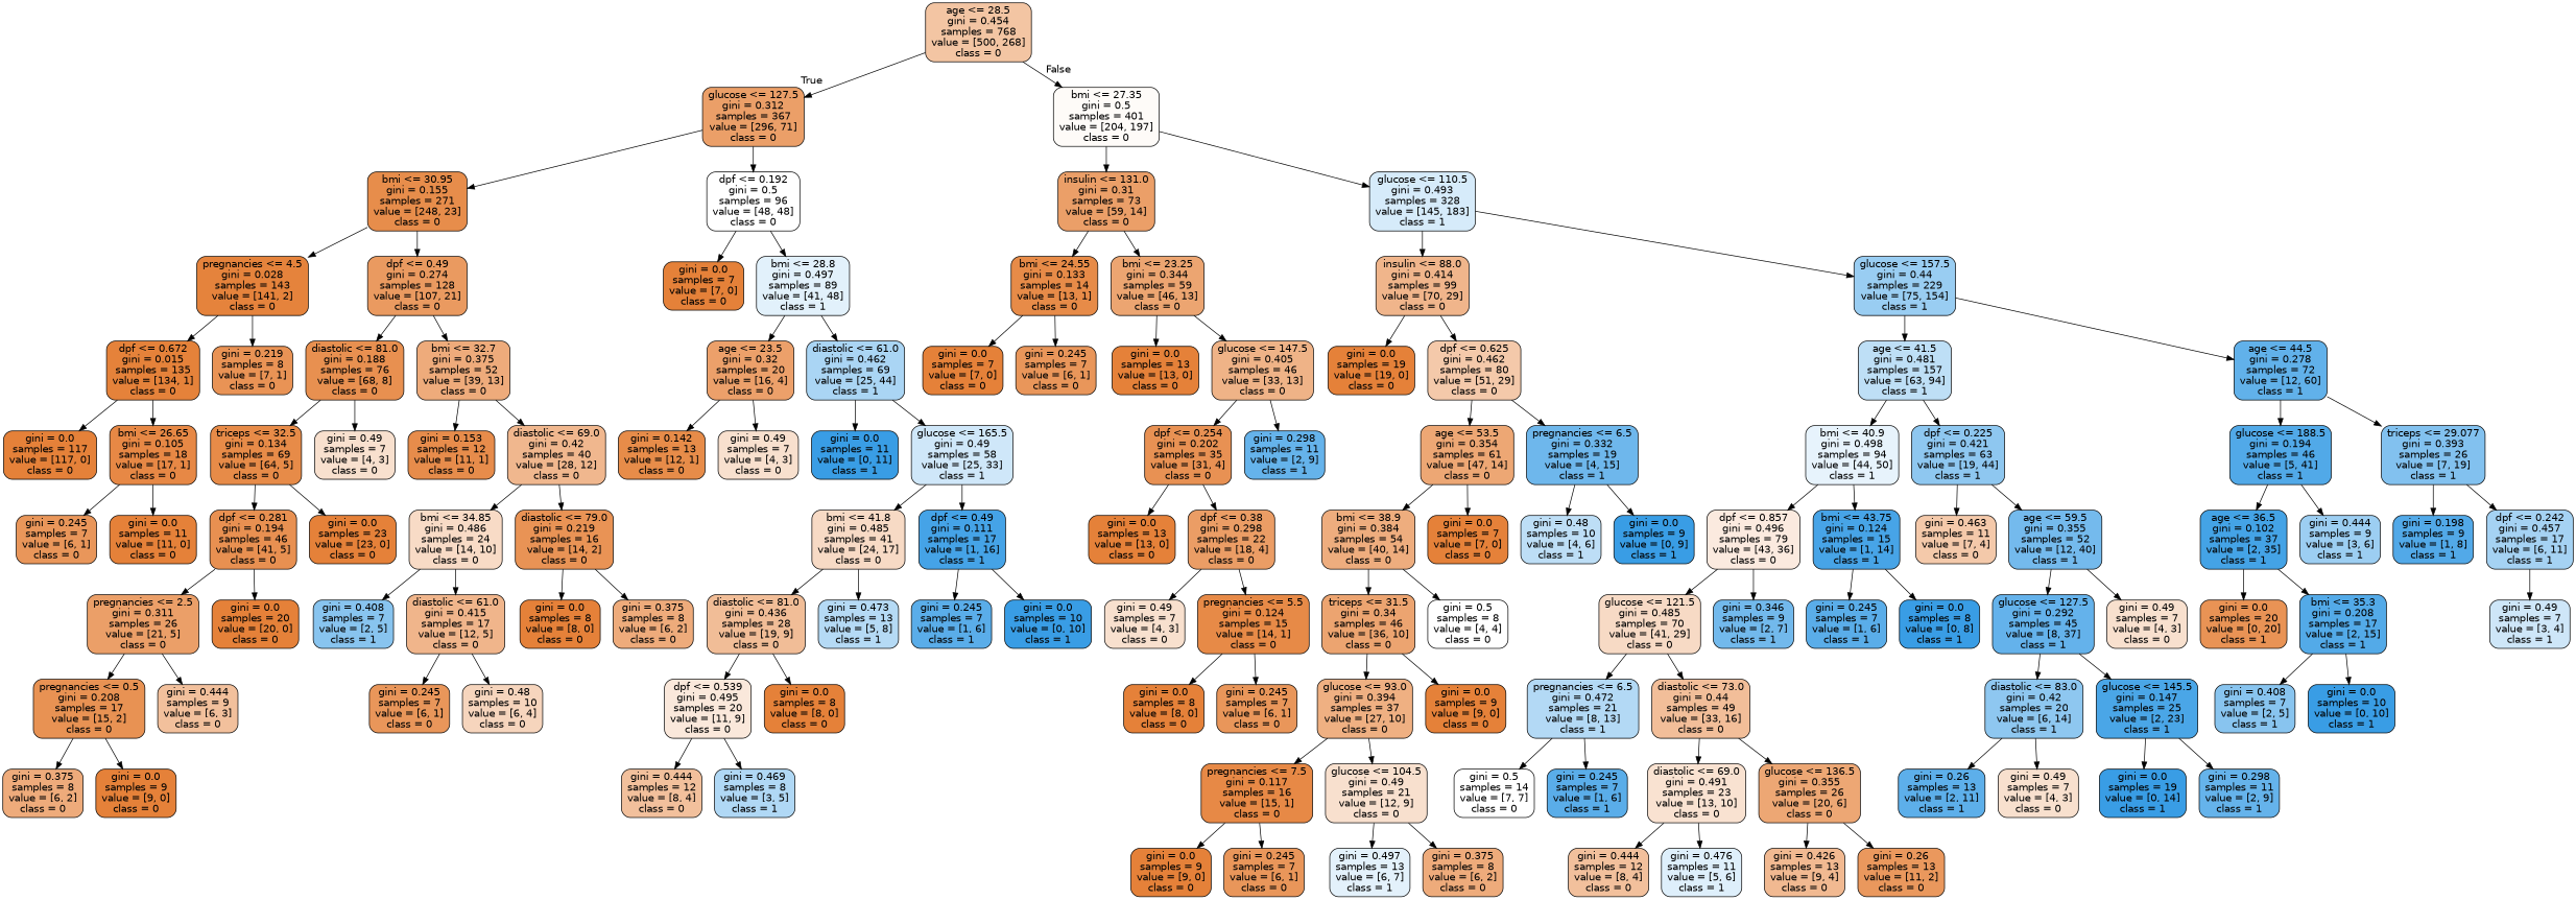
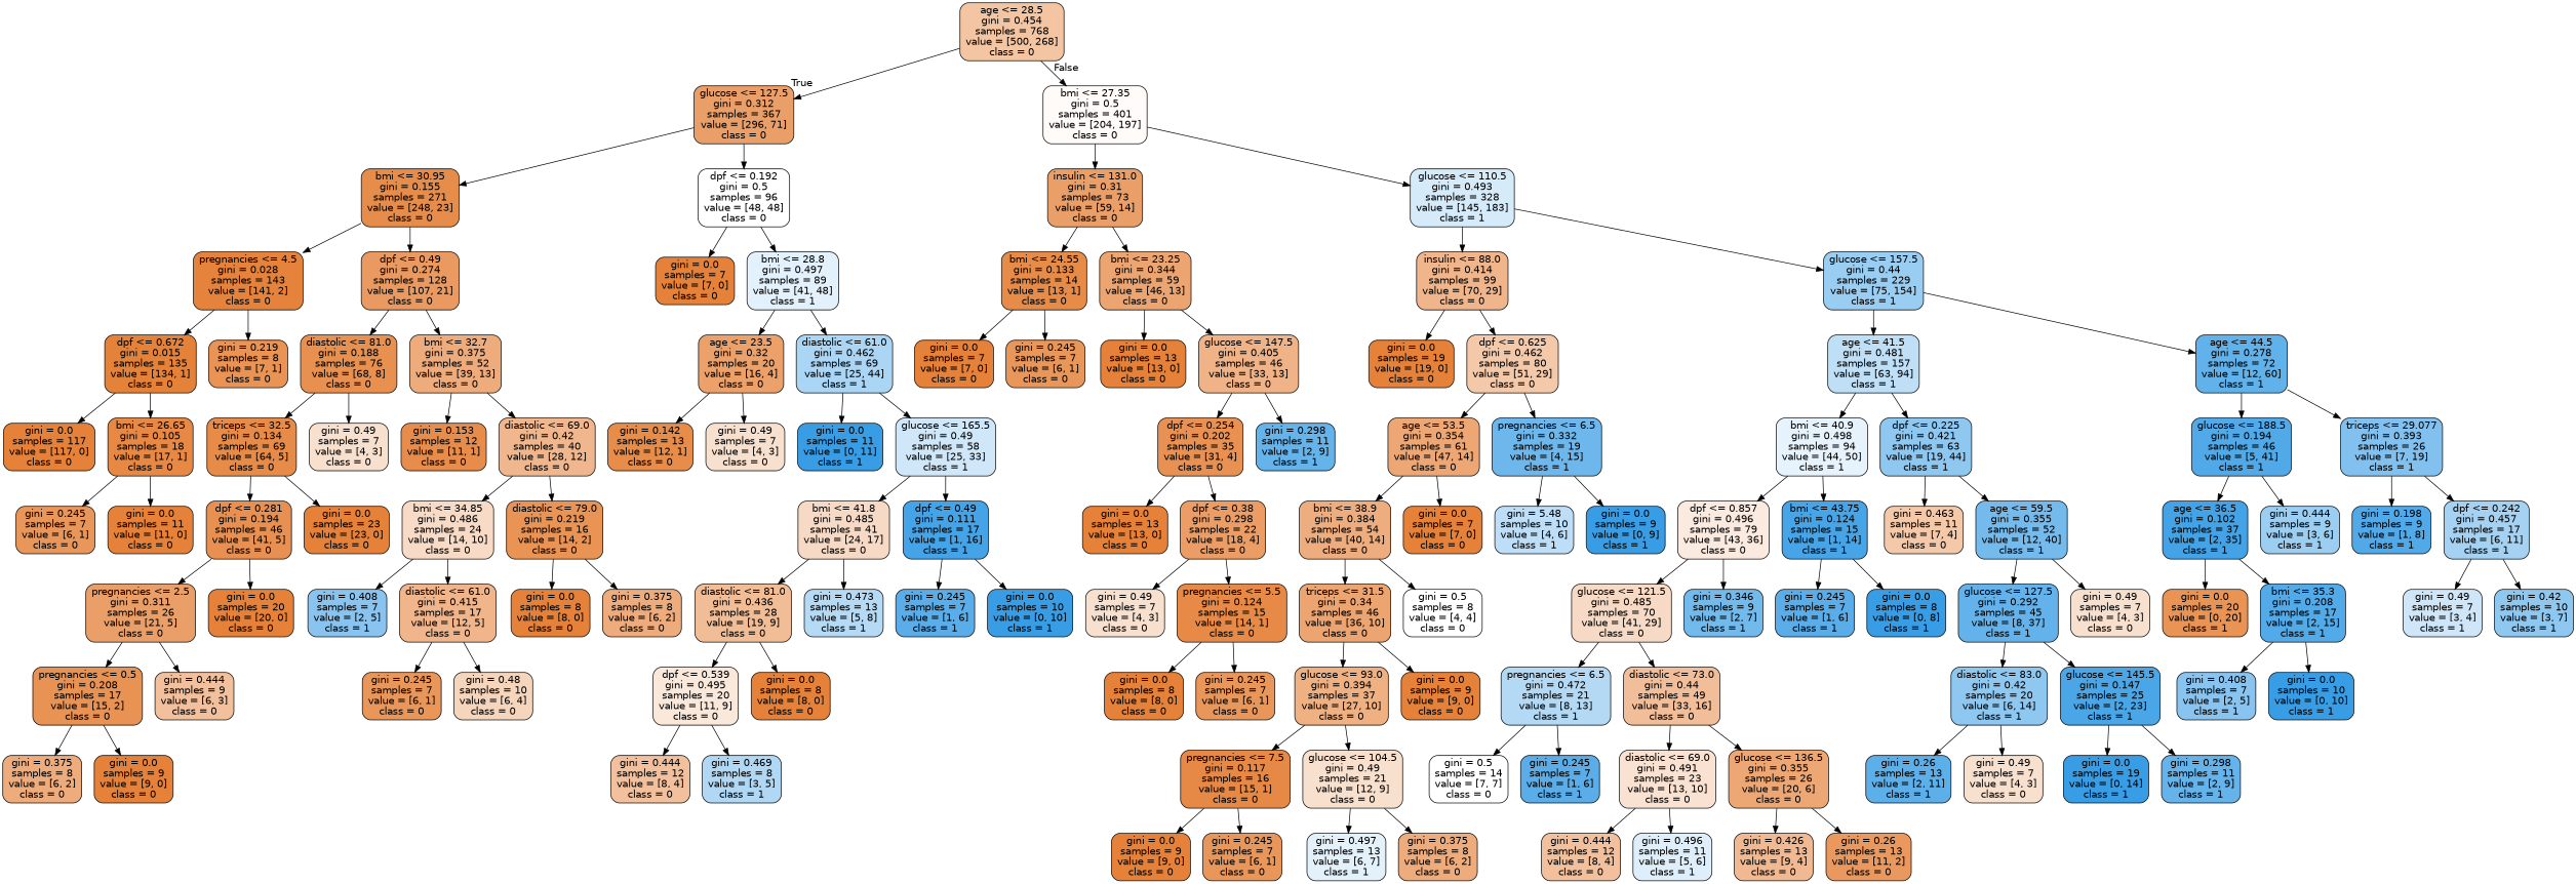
  digraph {
    node [color=black fillcolor="#e58139" fontname=helvetica shape=box style="filled, rounded"]
    edge [fontname=helvetica]
    n1 [fillcolor="#f3c5a3" label="age <= 28.5\ngini = 0.454\nsamples = 768\nvalue = [500, 268]\nclass = 0"]
    n2 [fillcolor="#eb9f68" label="glucose <= 127.5\ngini = 0.312\nsamples = 367\nvalue = [296, 71]\nclass = 0"]
    n3 [fillcolor="#fefbf8" label="bmi <= 27.35\ngini = 0.5\nsamples = 401\nvalue = [204, 197]\nclass = 0"]
    n4 [fillcolor="#e78d4b" label="bmi <= 30.95\ngini = 0.155\nsamples = 271\nvalue = [248, 23]\nclass = 0"]
    n5 [fillcolor="#ffffff" label="dpf <= 0.192\ngini = 0.5\nsamples = 96\nvalue = [48, 48]\nclass = 0"]
    n6 [fillcolor="#eb9f68" label="insulin <= 131.0\ngini = 0.31\nsamples = 73\nvalue = [59, 14]\nclass = 0"]
    n7 [fillcolor="#d6ebfa" label="glucose <= 110.5\ngini = 0.493\nsamples = 328\nvalue = [145, 183]\nclass = 1"]
    n8 [fillcolor="#e5833c" label="pregnancies <= 4.5\ngini = 0.028\nsamples = 143\nvalue = [141, 2]\nclass = 0"]
    n9 [fillcolor="#ea9a60" label="dpf <= 0.49\ngini = 0.274\nsamples = 128\nvalue = [107, 21]\nclass = 0"]
    n10 [label="gini = 0.0\nsamples = 7\nvalue = [7, 0]\nclass = 0"]
    n11 [fillcolor="#e2f1fb" label="bmi <= 28.8\ngini = 0.497\nsamples = 89\nvalue = [41, 48]\nclass = 1"]
    n12 [fillcolor="#e5823a" label="dpf <= 0.672\ngini = 0.015\nsamples = 135\nvalue = [134, 1]\nclass = 0"]
    n13 [fillcolor="#e99355" label="gini = 0.219\nsamples = 8\nvalue = [7, 1]\nclass = 0"]
    n14 [fillcolor="#e89050" label="diastolic <= 81.0\ngini = 0.188\nsamples = 76\nvalue = [68, 8]\nclass = 0"]
    n15 [fillcolor="#eeab7b" label="bmi <= 32.7\ngini = 0.375\nsamples = 52\nvalue = [39, 13]\nclass = 0"]
    n16 [label="gini = 0.0\nsamples = 117\nvalue = [117, 0]\nclass = 0"]
    n17 [fillcolor="#e78845" label="bmi <= 26.65\ngini = 0.105\nsamples = 18\nvalue = [17, 1]\nclass = 0"]
    n18 [fillcolor="#e9965a" label="gini = 0.245\nsamples = 7\nvalue = [6, 1]\nclass = 0"]
    n19 [label="gini = 0.0\nsamples = 11\nvalue = [11, 0]\nclass = 0"]
    n20 [fillcolor="#e78b48" label="triceps <= 32.5\ngini = 0.134\nsamples = 69\nvalue = [64, 5]\nclass = 0"]
    n21 [fillcolor="#f8e0ce" label="gini = 0.49\nsamples = 7\nvalue = [4, 3]\nclass = 0"]
    n22 [fillcolor="#e78c4b" label="gini = 0.153\nsamples = 12\nvalue = [11, 1]\nclass = 0"]
    n23 [fillcolor="#f0b78e" label="diastolic <= 69.0\ngini = 0.42\nsamples = 40\nvalue = [28, 12]\nclass = 0"]
    n24 [fillcolor="#e89051" label="dpf <= 0.281\ngini = 0.194\nsamples = 46\nvalue = [41, 5]\nclass = 0"]
    n25 [label="gini = 0.0\nsamples = 23\nvalue = [23, 0]\nclass = 0"]
    n26 [fillcolor="#eb9f68" label="pregnancies <= 2.5\ngini = 0.311\nsamples = 26\nvalue = [21, 5]\nclass = 0"]
    n27 [label="gini = 0.0\nsamples = 20\nvalue = [20, 0]\nclass = 0"]
    n28 [fillcolor="#e89253" label="pregnancies <= 0.5\ngini = 0.208\nsamples = 17\nvalue = [15, 2]\nclass = 0"]
    n29 [fillcolor="#f2c09c" label="gini = 0.444\nsamples = 9\nvalue = [6, 3]\nclass = 0"]
    n30 [fillcolor="#eeab7b" label="gini = 0.375\nsamples = 8\nvalue = [6, 2]\nclass = 0"]
    n31 [label="gini = 0.0\nsamples = 9\nvalue = [9, 0]\nclass = 0"]
    n32 [fillcolor="#f8dbc6" label="bmi <= 34.85\ngini = 0.486\nsamples = 24\nvalue = [14, 10]\nclass = 0"]
    n33 [fillcolor="#e99355" label="diastolic <= 79.0\ngini = 0.219\nsamples = 16\nvalue = [14, 2]\nclass = 0"]
    n34 [fillcolor="#88c4ef" label="gini = 0.408\nsamples = 7\nvalue = [2, 5]\nclass = 1"]
    n35 [fillcolor="#f0b58b" label="diastolic <= 61.0\ngini = 0.415\nsamples = 17\nvalue = [12, 5]\nclass = 0"]
    n36 [label="gini = 0.0\nsamples = 8\nvalue = [8, 0]\nclass = 0"]
    n37 [fillcolor="#eeab7b" label="gini = 0.375\nsamples = 8\nvalue = [6, 2]\nclass = 0"]
    n38 [fillcolor="#e9965a" label="gini = 0.245\nsamples = 7\nvalue = [6, 1]\nclass = 0"]
    n39 [fillcolor="#f6d5bd" label="gini = 0.48\nsamples = 10\nvalue = [6, 4]\nclass = 0"]
    n40 [fillcolor="#eca06a" label="age <= 23.5\ngini = 0.32\nsamples = 20\nvalue = [16, 4]\nclass = 0"]
    n41 [fillcolor="#aad5f4" label="diastolic <= 61.0\ngini = 0.462\nsamples = 69\nvalue = [25, 44]\nclass = 1"]
    n42 [fillcolor="#e78c49" label="gini = 0.142\nsamples = 13\nvalue = [12, 1]\nclass = 0"]
    n43 [fillcolor="#f8e0ce" label="gini = 0.49\nsamples = 7\nvalue = [4, 3]\nclass = 0"]
    n44 [fillcolor="#399de5" label="gini = 0.0\nsamples = 11\nvalue = [0, 11]\nclass = 1"]
    n45 [fillcolor="#cfe7f9" label="glucose <= 165.5\ngini = 0.49\nsamples = 58\nvalue = [25, 33]\nclass = 1"]
    n46 [fillcolor="#f7dac5" label="bmi <= 41.8\ngini = 0.485\nsamples = 41\nvalue = [24, 17]\nclass = 0"]
    n47 [fillcolor="#45a3e7" label="dpf <= 0.49\ngini = 0.111\nsamples = 17\nvalue = [1, 16]\nclass = 1"]
    n48 [fillcolor="#f1bd97" label="diastolic <= 81.0\ngini = 0.436\nsamples = 28\nvalue = [19, 9]\nclass = 0"]
    n49 [fillcolor="#b5daf5" label="gini = 0.473\nsamples = 13\nvalue = [5, 8]\nclass = 1"]
    n50 [fillcolor="#5aade9" label="gini = 0.245\nsamples = 7\nvalue = [1, 6]\nclass = 1"]
    n51 [fillcolor="#399de5" label="gini = 0.0\nsamples = 10\nvalue = [0, 10]\nclass = 1"]
    n52 [fillcolor="#fae8db" label="dpf <= 0.539\ngini = 0.495\nsamples = 20\nvalue = [11, 9]\nclass = 0"]
    n53 [label="gini = 0.0\nsamples = 8\nvalue = [8, 0]\nclass = 0"]
    n54 [fillcolor="#f2c09c" label="gini = 0.444\nsamples = 12\nvalue = [8, 4]\nclass = 0"]
    n55 [fillcolor="#b0d8f5" label="gini = 0.469\nsamples = 8\nvalue = [3, 5]\nclass = 1"]
    n56 [fillcolor="#e78b48" label="bmi <= 24.55\ngini = 0.133\nsamples = 14\nvalue = [13, 1]\nclass = 0"]
    n57 [fillcolor="#eca571" label="bmi <= 23.25\ngini = 0.344\nsamples = 59\nvalue = [46, 13]\nclass = 0"]
    n58 [fillcolor="#f0b58b" label="insulin <= 88.0\ngini = 0.414\nsamples = 99\nvalue = [70, 29]\nclass = 0"]
    n59 [fillcolor="#99cdf2" label="glucose <= 157.5\ngini = 0.44\nsamples = 229\nvalue = [75, 154]\nclass = 1"]
    n60 [label="gini = 0.0\nsamples = 7\nvalue = [7, 0]\nclass = 0"]
    n61 [fillcolor="#e9965a" label="gini = 0.245\nsamples = 7\nvalue = [6, 1]\nclass = 0"]
    n62 [label="gini = 0.0\nsamples = 13\nvalue = [13, 0]\nclass = 0"]
    n63 [fillcolor="#efb387" label="glucose <= 147.5\ngini = 0.405\nsamples = 46\nvalue = [33, 13]\nclass = 0"]
    n64 [fillcolor="#e89153" label="dpf <= 0.254\ngini = 0.202\nsamples = 35\nvalue = [31, 4]\nclass = 0"]
    n65 [fillcolor="#65b3eb" label="gini = 0.298\nsamples = 11\nvalue = [2, 9]\nclass = 1"]
    n66 [label="gini = 0.0\nsamples = 13\nvalue = [13, 0]\nclass = 0"]
    n67 [fillcolor="#eb9d65" label="dpf <= 0.38\ngini = 0.298\nsamples = 22\nvalue = [18, 4]\nclass = 0"]
    n68 [fillcolor="#f8e0ce" label="gini = 0.49\nsamples = 7\nvalue = [4, 3]\nclass = 0"]
    n69 [fillcolor="#e78a47" label="pregnancies <= 5.5\ngini = 0.124\nsamples = 15\nvalue = [14, 1]\nclass = 0"]
    n70 [label="gini = 0.0\nsamples = 8\nvalue = [8, 0]\nclass = 0"]
    n71 [fillcolor="#e9965a" label="gini = 0.245\nsamples = 7\nvalue = [6, 1]\nclass = 0"]
    n72 [label="gini = 0.0\nsamples = 19\nvalue = [19, 0]\nclass = 0"]
    n73 [fillcolor="#f4c9aa" label="dpf <= 0.625\ngini = 0.462\nsamples = 80\nvalue = [51, 29]\nclass = 0"]
    n74 [fillcolor="#bedff6" label="age <= 41.5\ngini = 0.481\nsamples = 157\nvalue = [63, 94]\nclass = 1"]
    n75 [fillcolor="#61b1ea" label="age <= 44.5\ngini = 0.278\nsamples = 72\nvalue = [12, 60]\nclass = 1"]
    n76 [fillcolor="#eda774" label="age <= 53.5\ngini = 0.354\nsamples = 61\nvalue = [47, 14]\nclass = 0"]
    n77 [fillcolor="#6eb7ec" label="pregnancies <= 6.5\ngini = 0.332\nsamples = 19\nvalue = [4, 15]\nclass = 1"]
    n78 [fillcolor="#eead7e" label="bmi <= 38.9\ngini = 0.384\nsamples = 54\nvalue = [40, 14]\nclass = 0"]
    n79 [label="gini = 0.0\nsamples = 7\nvalue = [7, 0]\nclass = 0"]
-   n80 [fillcolor="#bddef6" label="gini = 0.48\nsamples = 10\nvalue = [4, 6]\nclass = 1"]
+   n80 [fillcolor="#bddef6" label="gini = 5.48\nsamples = 10\nvalue = [4, 6]\nclass = 1"]
    n81 [fillcolor="#399de5" label="gini = 0.0\nsamples = 9\nvalue = [0, 9]\nclass = 1"]
    n82 [fillcolor="#eca470" label="triceps <= 31.5\ngini = 0.34\nsamples = 46\nvalue = [36, 10]\nclass = 0"]
    n83 [fillcolor="#ffffff" label="gini = 0.5\nsamples = 8\nvalue = [4, 4]\nclass = 0"]
    n84 [fillcolor="#efb082" label="glucose <= 93.0\ngini = 0.394\nsamples = 37\nvalue = [27, 10]\nclass = 0"]
    n85 [label="gini = 0.0\nsamples = 9\nvalue = [9, 0]\nclass = 0"]
    n86 [fillcolor="#e78946" label="pregnancies <= 7.5\ngini = 0.117\nsamples = 16\nvalue = [15, 1]\nclass = 0"]
    n87 [fillcolor="#f8e0ce" label="glucose <= 104.5\ngini = 0.49\nsamples = 21\nvalue = [12, 9]\nclass = 0"]
    n88 [label="gini = 0.0\nsamples = 9\nvalue = [9, 0]\nclass = 0"]
    n89 [fillcolor="#e9965a" label="gini = 0.245\nsamples = 7\nvalue = [6, 1]\nclass = 0"]
    n90 [fillcolor="#e3f1fb" label="gini = 0.497\nsamples = 13\nvalue = [6, 7]\nclass = 1"]
    n91 [fillcolor="#eeab7b" label="gini = 0.375\nsamples = 8\nvalue = [6, 2]\nclass = 0"]
    n92 [fillcolor="#e7f3fc" label="bmi <= 40.9\ngini = 0.498\nsamples = 94\nvalue = [44, 50]\nclass = 1"]
    n93 [fillcolor="#8ec7f0" label="dpf <= 0.225\ngini = 0.421\nsamples = 63\nvalue = [19, 44]\nclass = 1"]
    n94 [fillcolor="#51a9e8" label="glucose <= 188.5\ngini = 0.194\nsamples = 46\nvalue = [5, 41]\nclass = 1"]
    n95 [fillcolor="#82c1ef" label="triceps <= 29.077\ngini = 0.393\nsamples = 26\nvalue = [7, 19]\nclass = 1"]
    n96 [fillcolor="#fbeadf" label="dpf <= 0.857\ngini = 0.496\nsamples = 79\nvalue = [43, 36]\nclass = 0"]
    n97 [fillcolor="#47a4e7" label="bmi <= 43.75\ngini = 0.124\nsamples = 15\nvalue = [1, 14]\nclass = 1"]
    n98 [fillcolor="#f4c9aa" label="gini = 0.463\nsamples = 11\nvalue = [7, 4]\nclass = 0"]
    n99 [fillcolor="#74baed" label="age <= 59.5\ngini = 0.355\nsamples = 52\nvalue = [12, 40]\nclass = 1"]
    n100 [fillcolor="#f7dac5" label="glucose <= 121.5\ngini = 0.485\nsamples = 70\nvalue = [41, 29]\nclass = 0"]
    n101 [fillcolor="#72b9ec" label="gini = 0.346\nsamples = 9\nvalue = [2, 7]\nclass = 1"]
    n102 [fillcolor="#5aade9" label="gini = 0.245\nsamples = 7\nvalue = [1, 6]\nclass = 1"]
    n103 [fillcolor="#399de5" label="gini = 0.0\nsamples = 8\nvalue = [0, 8]\nclass = 1"]
    n104 [fillcolor="#b3d9f5" label="pregnancies <= 6.5\ngini = 0.472\nsamples = 21\nvalue = [8, 13]\nclass = 1"]
    n105 [fillcolor="#f2be99" label="diastolic <= 73.0\ngini = 0.44\nsamples = 49\nvalue = [33, 16]\nclass = 0"]
    n106 [fillcolor="#ffffff" label="gini = 0.5\nsamples = 14\nvalue = [7, 7]\nclass = 0"]
    n107 [fillcolor="#5aade9" label="gini = 0.245\nsamples = 7\nvalue = [1, 6]\nclass = 1"]
    n108 [fillcolor="#f9e2d1" label="diastolic <= 69.0\ngini = 0.491\nsamples = 23\nvalue = [13, 10]\nclass = 0"]
    n109 [fillcolor="#eda774" label="glucose <= 136.5\ngini = 0.355\nsamples = 26\nvalue = [20, 6]\nclass = 0"]
    n110 [fillcolor="#f2c09c" label="gini = 0.444\nsamples = 12\nvalue = [8, 4]\nclass = 0"]
-   n111 [fillcolor="#deeffb" label="gini = 0.476\nsamples = 11\nvalue = [5, 6]\nclass = 1"]
+   n111 [fillcolor="#deeffb" label="gini = 0.496\nsamples = 11\nvalue = [5, 6]\nclass = 1"]
    n112 [fillcolor="#f1b991" label="gini = 0.426\nsamples = 13\nvalue = [9, 4]\nclass = 0"]
    n113 [fillcolor="#ea985d" label="gini = 0.26\nsamples = 13\nvalue = [11, 2]\nclass = 0"]
    n114 [fillcolor="#64b2eb" label="glucose <= 127.5\ngini = 0.292\nsamples = 45\nvalue = [8, 37]\nclass = 1"]
    n115 [fillcolor="#f8e0ce" label="gini = 0.49\nsamples = 7\nvalue = [4, 3]\nclass = 0"]
    n116 [fillcolor="#8ec7f0" label="diastolic <= 83.0\ngini = 0.42\nsamples = 20\nvalue = [6, 14]\nclass = 1"]
    n117 [fillcolor="#4aa6e7" label="glucose <= 145.5\ngini = 0.147\nsamples = 25\nvalue = [2, 23]\nclass = 1"]
    n118 [fillcolor="#5dafea" label="gini = 0.26\nsamples = 13\nvalue = [2, 11]\nclass = 1"]
    n119 [fillcolor="#f8e0ce" label="gini = 0.49\nsamples = 7\nvalue = [4, 3]\nclass = 0"]
    n120 [fillcolor="#399de5" label="gini = 0.0\nsamples = 19\nvalue = [0, 14]\nclass = 1"]
    n121 [fillcolor="#65b3eb" label="gini = 0.298\nsamples = 11\nvalue = [2, 9]\nclass = 1"]
    n122 [fillcolor="#44a3e6" label="age <= 36.5\ngini = 0.102\nsamples = 37\nvalue = [2, 35]\nclass = 1"]
    n123 [fillcolor="#9ccef2" label="gini = 0.444\nsamples = 9\nvalue = [3, 6]\nclass = 1"]
    n124 [fillcolor="#52a9e8" label="gini = 0.198\nsamples = 9\nvalue = [1, 8]\nclass = 1"]
    n125 [fillcolor="#a5d2f3" label="dpf <= 0.242\ngini = 0.457\nsamples = 17\nvalue = [6, 11]\nclass = 1"]
    n126 [fillcolor="#e99355" label="gini = 0.0\nsamples = 20\nvalue = [0, 20]\nclass = 1"]
    n127 [fillcolor="#53aae8" label="bmi <= 35.3\ngini = 0.208\nsamples = 17\nvalue = [2, 15]\nclass = 1"]
    n128 [fillcolor="#88c4ef" label="gini = 0.408\nsamples = 7\nvalue = [2, 5]\nclass = 1"]
    n129 [fillcolor="#399de5" label="gini = 0.0\nsamples = 10\nvalue = [0, 10]\nclass = 1"]
    n130 [fillcolor="#cee6f8" label="gini = 0.49\nsamples = 7\nvalue = [3, 4]\nclass = 1"]
+   n131 [fillcolor="#8ec7f0" label="gini = 0.42\nsamples = 10\nvalue = [3, 7]\nclass = 1"]
    n1 -> n2 [headlabel=True labelangle=45 labeldistance=2.5]
    n1 -> n3 [headlabel=False labelangle=-45 labeldistance=2.5]
    n2 -> n4
    n2 -> n5
    n3 -> n6
    n3 -> n7
    n4 -> n8
    n4 -> n9
    n5 -> n10
    n5 -> n11
    n6 -> n56
    n6 -> n57
    n7 -> n58
    n7 -> n59
    n8 -> n12
    n8 -> n13
    n9 -> n14
    n9 -> n15
    n11 -> n40
    n11 -> n41
    n12 -> n16
    n12 -> n17
    n14 -> n20
    n14 -> n21
    n15 -> n22
    n15 -> n23
    n17 -> n18
    n17 -> n19
    n20 -> n24
    n20 -> n25
    n23 -> n32
    n23 -> n33
    n24 -> n26
    n24 -> n27
    n26 -> n28
    n26 -> n29
    n28 -> n30
    n28 -> n31
    n32 -> n34
    n32 -> n35
    n33 -> n36
    n33 -> n37
    n35 -> n38
    n35 -> n39
    n40 -> n42
    n40 -> n43
    n41 -> n44
    n41 -> n45
    n45 -> n46
    n45 -> n47
    n46 -> n48
    n46 -> n49
    n47 -> n50
    n47 -> n51
    n48 -> n52
    n48 -> n53
    n52 -> n54
    n52 -> n55
    n56 -> n60
    n56 -> n61
    n57 -> n62
    n57 -> n63
    n58 -> n72
    n58 -> n73
    n59 -> n74
    n59 -> n75
    n63 -> n64
    n63 -> n65
    n64 -> n66
    n64 -> n67
    n67 -> n68
    n67 -> n69
    n69 -> n70
    n69 -> n71
    n73 -> n76
    n73 -> n77
    n74 -> n92
    n74 -> n93
    n75 -> n94
    n75 -> n95
    n76 -> n78
    n76 -> n79
    n77 -> n80
    n77 -> n81
    n78 -> n82
    n78 -> n83
    n82 -> n84
    n82 -> n85
    n84 -> n86
    n84 -> n87
    n86 -> n88
    n86 -> n89
    n87 -> n90
    n87 -> n91
    n92 -> n96
    n92 -> n97
    n93 -> n98
    n93 -> n99
    n94 -> n122
    n94 -> n123
    n95 -> n124
    n95 -> n125
    n96 -> n100
    n96 -> n101
    n97 -> n102
    n97 -> n103
    n99 -> n114
    n99 -> n115
    n100 -> n104
    n100 -> n105
    n104 -> n106
    n104 -> n107
    n105 -> n108
    n105 -> n109
    n108 -> n110
    n108 -> n111
    n109 -> n112
    n109 -> n113
    n114 -> n116
    n114 -> n117
    n116 -> n118
    n116 -> n119
    n117 -> n120
    n117 -> n121
    n122 -> n126
    n122 -> n127
    n125 -> n130
+   n125 -> n131
    n127 -> n128
    n127 -> n129
  }
